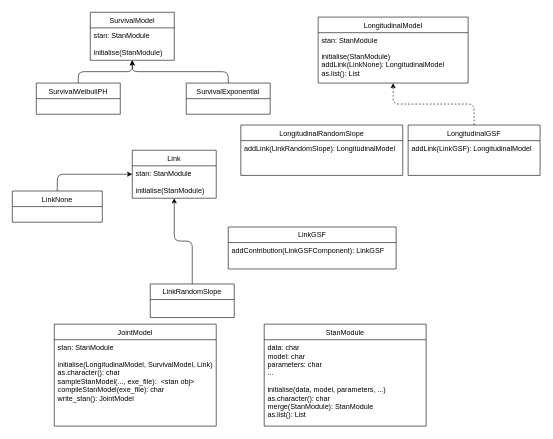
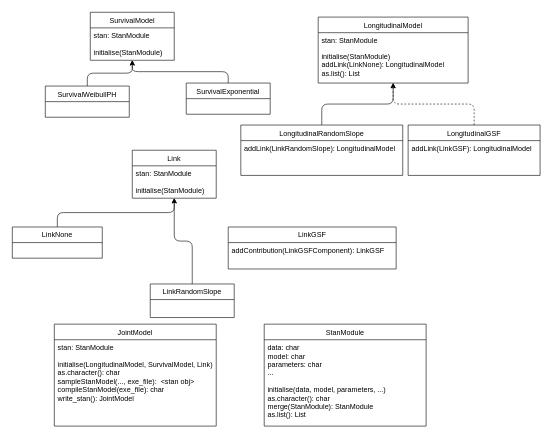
  <mxCell id="0" />
  <mxCell id="1" parent="0" />
  <mxCell id="2" value="SurvivalModel" style="swimlane;fontStyle=0;childLayout=stackLayout;horizontal=1;startSize=26;fillColor=none;horizontalStack=0;resizeParent=1;resizeParentMax=0;resizeLast=0;collapsible=1;marginBottom=0;labelBackgroundColor=#FFFFFF;" vertex="1" parent="1"><mxGeometry x="150" y="20" width="140" height="80" as="geometry"><mxRectangle x="70" y="390" width="50" height="26" as="alternateBounds" /></mxGeometry></mxCell>
  <mxCell id="3" value="stan: StanModule&#10;&#10;initialise(StanModule)" style="text;strokeColor=none;fillColor=none;align=left;verticalAlign=top;spacingLeft=4;spacingRight=4;overflow=hidden;rotatable=0;points=[[0,0.5],[1,0.5]];portConstraint=eastwest;labelBackgroundColor=#FFFFFF;" vertex="1" parent="2"><mxGeometry y="26" width="140" height="54" as="geometry" /></mxCell>
  <mxCell id="4" style="edgeStyle=orthogonalEdgeStyle;html=1;exitX=0.5;exitY=0;exitDx=0;exitDy=0;" edge="1" parent="1" source="5" target="2"><mxGeometry relative="1" as="geometry"><mxPoint x="300" y="247" as="targetPoint" /></mxGeometry></mxCell>
- <mxCell id="5" value="SurvivalWeibullPH" style="swimlane;fontStyle=0;childLayout=stackLayout;horizontal=1;startSize=26;fillColor=none;horizontalStack=0;resizeParent=1;resizeParentMax=0;resizeLast=0;collapsible=1;marginBottom=0;labelBackgroundColor=#FFFFFF;" vertex="1" parent="1"><mxGeometry x="60" y="138" width="140" height="52" as="geometry"><mxRectangle x="70" y="390" width="50" height="26" as="alternateBounds" /></mxGeometry></mxCell>
+ <mxCell id="5" value="SurvivalWeibullPH" style="swimlane;fontStyle=0;childLayout=stackLayout;horizontal=1;startSize=26;fillColor=none;horizontalStack=0;resizeParent=1;resizeParentMax=0;resizeLast=0;collapsible=1;marginBottom=0;labelBackgroundColor=#FFFFFF;" vertex="1" parent="1"><mxGeometry x="75" y="143" width="140" height="52" as="geometry"><mxRectangle x="70" y="390" width="50" height="26" as="alternateBounds" /></mxGeometry></mxCell>
  <mxCell id="6" style="edgeStyle=orthogonalEdgeStyle;html=1;exitX=0.5;exitY=0;exitDx=0;exitDy=0;" edge="1" parent="1" source="7" target="2"><mxGeometry relative="1" as="geometry"><mxPoint x="360" y="240" as="targetPoint" /></mxGeometry></mxCell>
  <mxCell id="7" value="SurvivalExponential" style="swimlane;fontStyle=0;childLayout=stackLayout;horizontal=1;startSize=26;fillColor=none;horizontalStack=0;resizeParent=1;resizeParentMax=0;resizeLast=0;collapsible=1;marginBottom=0;labelBackgroundColor=#FFFFFF;" vertex="1" parent="1"><mxGeometry x="310" y="138" width="140" height="52" as="geometry"><mxRectangle x="70" y="390" width="50" height="26" as="alternateBounds" /></mxGeometry></mxCell>
  <mxCell id="8" value="LongitudinalModel" style="swimlane;fontStyle=0;childLayout=stackLayout;horizontal=1;startSize=26;fillColor=none;horizontalStack=0;resizeParent=1;resizeParentMax=0;resizeLast=0;collapsible=1;marginBottom=0;labelBackgroundColor=#FFFFFF;" vertex="1" parent="1"><mxGeometry x="530" y="28" width="250" height="110" as="geometry"><mxRectangle x="70" y="390" width="50" height="26" as="alternateBounds" /></mxGeometry></mxCell>
  <mxCell id="9" value="stan: StanModule" style="text;strokeColor=none;fillColor=none;align=left;verticalAlign=top;spacingLeft=4;spacingRight=4;overflow=hidden;rotatable=0;points=[[0,0.5],[1,0.5]];portConstraint=eastwest;labelBackgroundColor=#FFFFFF;" vertex="1" parent="8"><mxGeometry y="26" width="250" height="26" as="geometry" /></mxCell>
  <mxCell id="10" value="initialise(StanModule)&#10;addLink(LinkNone): LongitudinalModel&#10;as.list(): List " style="text;strokeColor=none;fillColor=none;align=left;verticalAlign=top;spacingLeft=4;spacingRight=4;overflow=hidden;rotatable=0;points=[[0,0.5],[1,0.5]];portConstraint=eastwest;labelBackgroundColor=#FFFFFF;" vertex="1" parent="8"><mxGeometry y="52" width="250" height="58" as="geometry" /></mxCell>
+ <mxCell id="11" style="edgeStyle=orthogonalEdgeStyle;html=1;exitX=0.5;exitY=0;exitDx=0;exitDy=0;" edge="1" parent="1" source="12" target="8"><mxGeometry relative="1" as="geometry"><mxPoint x="570" y="158" as="targetPoint" /></mxGeometry></mxCell>
  <mxCell id="12" value="LongitudinalRandomSlope" style="swimlane;fontStyle=0;childLayout=stackLayout;horizontal=1;startSize=26;fillColor=none;horizontalStack=0;resizeParent=1;resizeParentMax=0;resizeLast=0;collapsible=1;marginBottom=0;labelBackgroundColor=#FFFFFF;" vertex="1" parent="1"><mxGeometry x="401" y="208" width="270" height="84" as="geometry"><mxRectangle x="70" y="390" width="50" height="26" as="alternateBounds" /></mxGeometry></mxCell>
  <mxCell id="13" value="addLink(LinkRandomSlope): LongitudinalModel&#10;" style="text;strokeColor=none;fillColor=none;align=left;verticalAlign=top;spacingLeft=4;spacingRight=4;overflow=hidden;rotatable=0;points=[[0,0.5],[1,0.5]];portConstraint=eastwest;labelBackgroundColor=#FFFFFF;" vertex="1" parent="12"><mxGeometry y="26" width="270" height="58" as="geometry" /></mxCell>
  <mxCell id="14" style="edgeStyle=orthogonalEdgeStyle;html=1;exitX=0.5;exitY=0;exitDx=0;exitDy=0;dashed=1;" edge="1" parent="1" source="15" target="8"><mxGeometry relative="1" as="geometry"><mxPoint x="655" y="180" as="targetPoint" /></mxGeometry></mxCell>
  <mxCell id="15" value="LongitudinalGSF" style="swimlane;fontStyle=0;childLayout=stackLayout;horizontal=1;startSize=26;fillColor=none;horizontalStack=0;resizeParent=1;resizeParentMax=0;resizeLast=0;collapsible=1;marginBottom=0;labelBackgroundColor=#FFFFFF;" vertex="1" parent="1"><mxGeometry x="680" y="208" width="220" height="84" as="geometry"><mxRectangle x="70" y="390" width="50" height="26" as="alternateBounds" /></mxGeometry></mxCell>
  <mxCell id="16" value="addLink(LinkGSF): LongitudinalModel&#10;" style="text;strokeColor=none;fillColor=none;align=left;verticalAlign=top;spacingLeft=4;spacingRight=4;overflow=hidden;rotatable=0;points=[[0,0.5],[1,0.5]];portConstraint=eastwest;labelBackgroundColor=#FFFFFF;" vertex="1" parent="15"><mxGeometry y="26" width="220" height="58" as="geometry" /></mxCell>
  <mxCell id="17" value="Link" style="swimlane;fontStyle=0;childLayout=stackLayout;horizontal=1;startSize=26;fillColor=none;horizontalStack=0;resizeParent=1;resizeParentMax=0;resizeLast=0;collapsible=1;marginBottom=0;labelBackgroundColor=#FFFFFF;" vertex="1" parent="1"><mxGeometry x="220" y="250" width="140" height="80" as="geometry"><mxRectangle x="70" y="390" width="50" height="26" as="alternateBounds" /></mxGeometry></mxCell>
  <mxCell id="18" value="stan: StanModule&#10;&#10;initialise(StanModule)" style="text;strokeColor=none;fillColor=none;align=left;verticalAlign=top;spacingLeft=4;spacingRight=4;overflow=hidden;rotatable=0;points=[[0,0.5],[1,0.5]];portConstraint=eastwest;labelBackgroundColor=#FFFFFF;" vertex="1" parent="17"><mxGeometry y="26" width="140" height="54" as="geometry" /></mxCell>
  <mxCell id="19" style="edgeStyle=orthogonalEdgeStyle;html=1;exitX=0.5;exitY=0;exitDx=0;exitDy=0;" edge="1" parent="1" source="20" target="17"><mxGeometry relative="1" as="geometry"><mxPoint x="210" y="387" as="targetPoint" /></mxGeometry></mxCell>
- <mxCell id="20" value="LinkNone" style="swimlane;fontStyle=0;childLayout=stackLayout;horizontal=1;startSize=26;fillColor=none;horizontalStack=0;resizeParent=1;resizeParentMax=0;resizeLast=0;collapsible=1;marginBottom=0;labelBackgroundColor=#FFFFFF;" vertex="1" parent="1"><mxGeometry x="20" y="318" width="150" height="52" as="geometry"><mxRectangle x="19" y="378" width="50" height="26" as="alternateBounds" /></mxGeometry></mxCell>
+ <mxCell id="20" value="LinkNone" style="swimlane;fontStyle=0;childLayout=stackLayout;horizontal=1;startSize=26;fillColor=none;horizontalStack=0;resizeParent=1;resizeParentMax=0;resizeLast=0;collapsible=1;marginBottom=0;labelBackgroundColor=#FFFFFF;" vertex="1" parent="1"><mxGeometry x="20" y="378" width="150" height="52" as="geometry"><mxRectangle x="19" y="378" width="50" height="26" as="alternateBounds" /></mxGeometry></mxCell>
  <mxCell id="21" style="edgeStyle=orthogonalEdgeStyle;html=1;exitX=0.5;exitY=0;exitDx=0;exitDy=0;" edge="1" parent="1" source="22" target="17"><mxGeometry relative="1" as="geometry"><mxPoint x="270" y="380" as="targetPoint" /></mxGeometry></mxCell>
  <mxCell id="22" value="LinkRandomSlope" style="swimlane;fontStyle=0;childLayout=stackLayout;horizontal=1;startSize=26;fillColor=none;horizontalStack=0;resizeParent=1;resizeParentMax=0;resizeLast=0;collapsible=1;marginBottom=0;labelBackgroundColor=#FFFFFF;" vertex="1" parent="1"><mxGeometry x="250" y="473" width="140" height="56" as="geometry"><mxRectangle x="70" y="390" width="50" height="26" as="alternateBounds" /></mxGeometry></mxCell>
  <mxCell id="23" value="LinkGSF" style="swimlane;fontStyle=0;childLayout=stackLayout;horizontal=1;startSize=26;fillColor=none;horizontalStack=0;resizeParent=1;resizeParentMax=0;resizeLast=0;collapsible=1;marginBottom=0;labelBackgroundColor=#FFFFFF;" vertex="1" parent="1"><mxGeometry x="380" y="378" width="280" height="70" as="geometry"><mxRectangle x="70" y="390" width="50" height="26" as="alternateBounds" /></mxGeometry></mxCell>
  <mxCell id="24" value="addContribution(LinkGSFComponent): LinkGSF" style="text;strokeColor=none;fillColor=none;align=left;verticalAlign=top;spacingLeft=4;spacingRight=4;overflow=hidden;rotatable=0;points=[[0,0.5],[1,0.5]];portConstraint=eastwest;labelBackgroundColor=#FFFFFF;" vertex="1" parent="23"><mxGeometry y="26" width="280" height="44" as="geometry" /></mxCell>
  <mxCell id="25" value="StanModule" style="swimlane;fontStyle=0;childLayout=stackLayout;horizontal=1;startSize=26;fillColor=none;horizontalStack=0;resizeParent=1;resizeParentMax=0;resizeLast=0;collapsible=1;marginBottom=0;labelBackgroundColor=#FFFFFF;" vertex="1" parent="1"><mxGeometry x="440" y="540" width="270" height="170" as="geometry"><mxRectangle x="70" y="390" width="50" height="26" as="alternateBounds" /></mxGeometry></mxCell>
  <mxCell id="26" value="data: char&#10;model: char&#10;parameters: char&#10;...&#10;&#10;initialise(data, model, parameters, ...)&#10;as.character(): char&#10;merge(StanModule): StanModule&#10;as.list(): List" style="text;strokeColor=none;fillColor=none;align=left;verticalAlign=top;spacingLeft=4;spacingRight=4;overflow=hidden;rotatable=0;points=[[0,0.5],[1,0.5]];portConstraint=eastwest;labelBackgroundColor=#FFFFFF;" vertex="1" parent="25"><mxGeometry y="26" width="270" height="144" as="geometry" /></mxCell>
  <mxCell id="27" value="JointModel" style="swimlane;fontStyle=0;childLayout=stackLayout;horizontal=1;startSize=26;fillColor=none;horizontalStack=0;resizeParent=1;resizeParentMax=0;resizeLast=0;collapsible=1;marginBottom=0;labelBackgroundColor=#FFFFFF;" vertex="1" parent="1"><mxGeometry x="90" y="540" width="270" height="170" as="geometry"><mxRectangle x="89" y="540" width="50" height="26" as="alternateBounds" /></mxGeometry></mxCell>
  <mxCell id="28" value="stan: StanModule&#10;&#10;initialise(LongitudinalModel, SurvivalModel, Link)&#10;as.character(): char&#10;sampleStanModel(..., exe_file):  &lt;stan obj&gt;&#10;compileStanModel(exe_file): char&#10;write_stan(): JointModel" style="text;strokeColor=none;fillColor=none;align=left;verticalAlign=top;spacingLeft=4;spacingRight=4;overflow=hidden;rotatable=0;points=[[0,0.5],[1,0.5]];portConstraint=eastwest;labelBackgroundColor=#FFFFFF;" vertex="1" parent="27"><mxGeometry y="26" width="270" height="144" as="geometry" /></mxCell>
